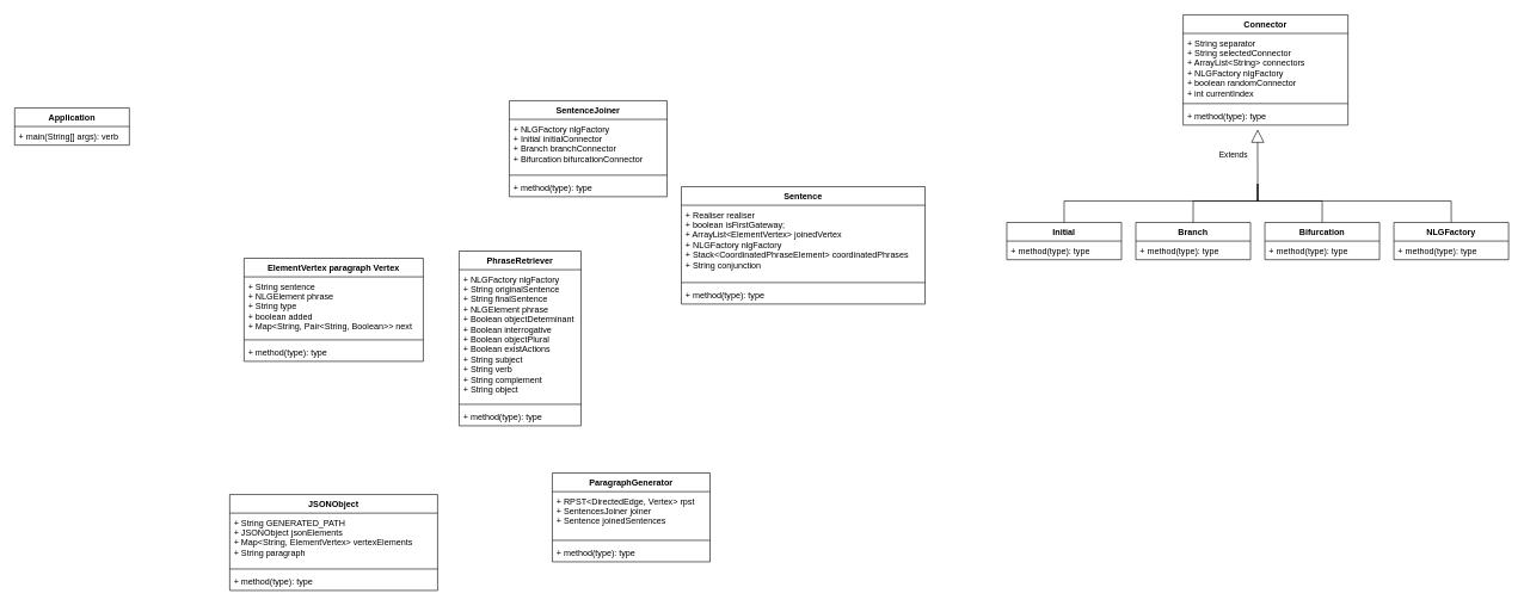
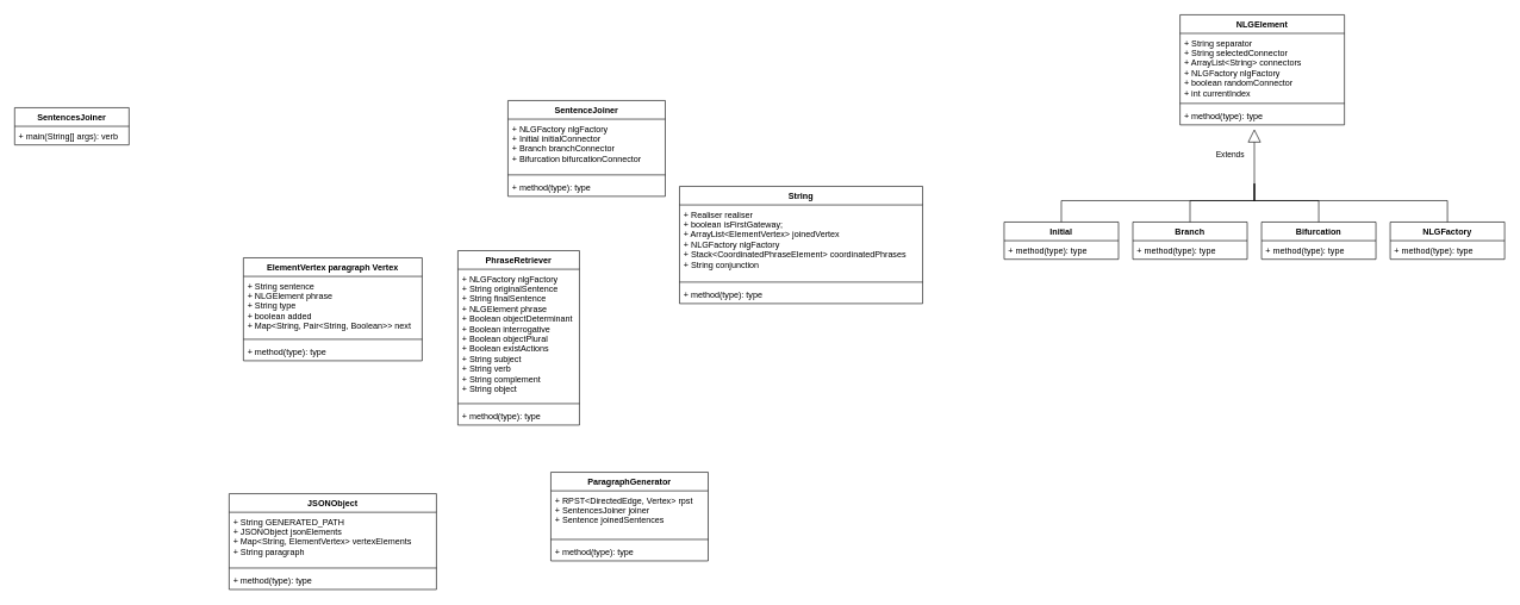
  <mxCell id="0" />
  <mxCell id="1" parent="0" />
- <mxCell id="2" value="Application" style="swimlane;fontStyle=1;align=center;verticalAlign=top;childLayout=stackLayout;horizontal=1;startSize=26;horizontalStack=0;resizeParent=1;resizeParentMax=0;resizeLast=0;collapsible=1;marginBottom=0;" vertex="1" parent="1"><mxGeometry x="20" y="150" width="160" height="52" as="geometry" /></mxCell>
+ <mxCell id="2" value="SentencesJoiner" style="swimlane;fontStyle=1;align=center;verticalAlign=top;childLayout=stackLayout;horizontal=1;startSize=26;horizontalStack=0;resizeParent=1;resizeParentMax=0;resizeLast=0;collapsible=1;marginBottom=0;" vertex="1" parent="1"><mxGeometry x="20" y="150" width="160" height="52" as="geometry" /></mxCell>
  <mxCell id="3" value="+ main(String[] args): verb" style="text;strokeColor=none;fillColor=none;align=left;verticalAlign=top;spacingLeft=4;spacingRight=4;overflow=hidden;rotatable=0;points=[[0,0.5],[1,0.5]];portConstraint=eastwest;" vertex="1" parent="2"><mxGeometry y="26" width="160" height="26" as="geometry" /></mxCell>
  <mxCell id="4" value="Bifurcation" style="swimlane;fontStyle=1;align=center;verticalAlign=top;childLayout=stackLayout;horizontal=1;startSize=26;horizontalStack=0;resizeParent=1;resizeParentMax=0;resizeLast=0;collapsible=1;marginBottom=0;" vertex="1" parent="1"><mxGeometry x="1764" y="310" width="160" height="52" as="geometry" /></mxCell>
  <mxCell id="5" value="+ method(type): type" style="text;strokeColor=none;fillColor=none;align=left;verticalAlign=top;spacingLeft=4;spacingRight=4;overflow=hidden;rotatable=0;points=[[0,0.5],[1,0.5]];portConstraint=eastwest;" vertex="1" parent="4"><mxGeometry y="26" width="160" height="26" as="geometry" /></mxCell>
  <mxCell id="6" value="Branch" style="swimlane;fontStyle=1;align=center;verticalAlign=top;childLayout=stackLayout;horizontal=1;startSize=26;horizontalStack=0;resizeParent=1;resizeParentMax=0;resizeLast=0;collapsible=1;marginBottom=0;" vertex="1" parent="1"><mxGeometry x="1584" y="310" width="160" height="52" as="geometry" /></mxCell>
  <mxCell id="7" value="+ method(type): type" style="text;strokeColor=none;fillColor=none;align=left;verticalAlign=top;spacingLeft=4;spacingRight=4;overflow=hidden;rotatable=0;points=[[0,0.5],[1,0.5]];portConstraint=eastwest;" vertex="1" parent="6"><mxGeometry y="26" width="160" height="26" as="geometry" /></mxCell>
  <mxCell id="8" value="NLGFactory" style="swimlane;fontStyle=1;align=center;verticalAlign=top;childLayout=stackLayout;horizontal=1;startSize=26;horizontalStack=0;resizeParent=1;resizeParentMax=0;resizeLast=0;collapsible=1;marginBottom=0;" vertex="1" parent="1"><mxGeometry x="1944" y="310" width="160" height="52" as="geometry" /></mxCell>
  <mxCell id="9" value="+ method(type): type" style="text;strokeColor=none;fillColor=none;align=left;verticalAlign=top;spacingLeft=4;spacingRight=4;overflow=hidden;rotatable=0;points=[[0,0.5],[1,0.5]];portConstraint=eastwest;" vertex="1" parent="8"><mxGeometry y="26" width="160" height="26" as="geometry" /></mxCell>
- <mxCell id="10" value="Connector" style="swimlane;fontStyle=1;align=center;verticalAlign=top;childLayout=stackLayout;horizontal=1;startSize=26;horizontalStack=0;resizeParent=1;resizeParentMax=0;resizeLast=0;collapsible=1;marginBottom=0;" vertex="1" parent="1"><mxGeometry x="1650" y="20" width="230" height="154" as="geometry" /></mxCell>
+ <mxCell id="10" value="NLGElement" style="swimlane;fontStyle=1;align=center;verticalAlign=top;childLayout=stackLayout;horizontal=1;startSize=26;horizontalStack=0;resizeParent=1;resizeParentMax=0;resizeLast=0;collapsible=1;marginBottom=0;" vertex="1" parent="1"><mxGeometry x="1650" y="20" width="230" height="154" as="geometry" /></mxCell>
  <mxCell id="11" value="+ String separator&#10;+ String selectedConnector&#10;+ ArrayList&lt;String&gt; connectors&#10;+ NLGFactory nlgFactory&#10;+ boolean randomConnector&#10;+ int currentIndex" style="text;strokeColor=none;fillColor=none;align=left;verticalAlign=top;spacingLeft=4;spacingRight=4;overflow=hidden;rotatable=0;points=[[0,0.5],[1,0.5]];portConstraint=eastwest;" vertex="1" parent="10"><mxGeometry y="26" width="230" height="94" as="geometry" /></mxCell>
  <mxCell id="12" value="" style="line;strokeWidth=1;fillColor=none;align=left;verticalAlign=middle;spacingTop=-1;spacingLeft=3;spacingRight=3;rotatable=0;labelPosition=right;points=[];portConstraint=eastwest;" vertex="1" parent="10"><mxGeometry y="120" width="230" height="8" as="geometry" /></mxCell>
  <mxCell id="13" value="+ method(type): type" style="text;strokeColor=none;fillColor=none;align=left;verticalAlign=top;spacingLeft=4;spacingRight=4;overflow=hidden;rotatable=0;points=[[0,0.5],[1,0.5]];portConstraint=eastwest;" vertex="1" parent="10"><mxGeometry y="128" width="230" height="26" as="geometry" /></mxCell>
  <mxCell id="14" value="ElementVertex paragraph Vertex" style="swimlane;fontStyle=1;align=center;verticalAlign=top;childLayout=stackLayout;horizontal=1;startSize=26;horizontalStack=0;resizeParent=1;resizeParentMax=0;resizeLast=0;collapsible=1;marginBottom=0;" vertex="1" parent="1"><mxGeometry x="340" y="360" width="250" height="144" as="geometry" /></mxCell>
  <mxCell id="15" value="+ String sentence&#10;+ NLGElement phrase&#10;+ String type&#10;+ boolean added&#10;+ Map&lt;String, Pair&lt;String, Boolean&gt;&gt; next" style="text;strokeColor=none;fillColor=none;align=left;verticalAlign=top;spacingLeft=4;spacingRight=4;overflow=hidden;rotatable=0;points=[[0,0.5],[1,0.5]];portConstraint=eastwest;" vertex="1" parent="14"><mxGeometry y="26" width="250" height="84" as="geometry" /></mxCell>
  <mxCell id="16" value="" style="line;strokeWidth=1;fillColor=none;align=left;verticalAlign=middle;spacingTop=-1;spacingLeft=3;spacingRight=3;rotatable=0;labelPosition=right;points=[];portConstraint=eastwest;" vertex="1" parent="14"><mxGeometry y="110" width="250" height="8" as="geometry" /></mxCell>
  <mxCell id="17" value="+ method(type): type" style="text;strokeColor=none;fillColor=none;align=left;verticalAlign=top;spacingLeft=4;spacingRight=4;overflow=hidden;rotatable=0;points=[[0,0.5],[1,0.5]];portConstraint=eastwest;" vertex="1" parent="14"><mxGeometry y="118" width="250" height="26" as="geometry" /></mxCell>
  <mxCell id="18" value="Initial" style="swimlane;fontStyle=1;align=center;verticalAlign=top;childLayout=stackLayout;horizontal=1;startSize=26;horizontalStack=0;resizeParent=1;resizeParentMax=0;resizeLast=0;collapsible=1;marginBottom=0;" vertex="1" parent="1"><mxGeometry x="1404" y="310" width="160" height="52" as="geometry" /></mxCell>
  <mxCell id="19" value="+ method(type): type" style="text;strokeColor=none;fillColor=none;align=left;verticalAlign=top;spacingLeft=4;spacingRight=4;overflow=hidden;rotatable=0;points=[[0,0.5],[1,0.5]];portConstraint=eastwest;" vertex="1" parent="18"><mxGeometry y="26" width="160" height="26" as="geometry" /></mxCell>
  <mxCell id="20" value="JSONObject" style="swimlane;fontStyle=1;align=center;verticalAlign=top;childLayout=stackLayout;horizontal=1;startSize=26;horizontalStack=0;resizeParent=1;resizeParentMax=0;resizeLast=0;collapsible=1;marginBottom=0;" vertex="1" parent="1"><mxGeometry x="320" y="690" width="290" height="134" as="geometry" /></mxCell>
  <mxCell id="21" value="+ String GENERATED_PATH&#10;+ JSONObject jsonElements&#10;+ Map&lt;String, ElementVertex&gt; vertexElements&#10;+ String paragraph" style="text;strokeColor=none;fillColor=none;align=left;verticalAlign=top;spacingLeft=4;spacingRight=4;overflow=hidden;rotatable=0;points=[[0,0.5],[1,0.5]];portConstraint=eastwest;" vertex="1" parent="20"><mxGeometry y="26" width="290" height="74" as="geometry" /></mxCell>
  <mxCell id="22" value="" style="line;strokeWidth=1;fillColor=none;align=left;verticalAlign=middle;spacingTop=-1;spacingLeft=3;spacingRight=3;rotatable=0;labelPosition=right;points=[];portConstraint=eastwest;" vertex="1" parent="20"><mxGeometry y="100" width="290" height="8" as="geometry" /></mxCell>
  <mxCell id="23" value="+ method(type): type" style="text;strokeColor=none;fillColor=none;align=left;verticalAlign=top;spacingLeft=4;spacingRight=4;overflow=hidden;rotatable=0;points=[[0,0.5],[1,0.5]];portConstraint=eastwest;" vertex="1" parent="20"><mxGeometry y="108" width="290" height="26" as="geometry" /></mxCell>
  <mxCell id="24" value="ParagraphGenerator" style="swimlane;fontStyle=1;align=center;verticalAlign=top;childLayout=stackLayout;horizontal=1;startSize=26;horizontalStack=0;resizeParent=1;resizeParentMax=0;resizeLast=0;collapsible=1;marginBottom=0;" vertex="1" parent="1"><mxGeometry x="770" y="660" width="220" height="124" as="geometry" /></mxCell>
  <mxCell id="25" value="+ RPST&lt;DirectedEdge, Vertex&gt; rpst&#10;+ SentencesJoiner joiner&#10;+ Sentence joinedSentences" style="text;strokeColor=none;fillColor=none;align=left;verticalAlign=top;spacingLeft=4;spacingRight=4;overflow=hidden;rotatable=0;points=[[0,0.5],[1,0.5]];portConstraint=eastwest;" vertex="1" parent="24"><mxGeometry y="26" width="220" height="64" as="geometry" /></mxCell>
  <mxCell id="26" value="" style="line;strokeWidth=1;fillColor=none;align=left;verticalAlign=middle;spacingTop=-1;spacingLeft=3;spacingRight=3;rotatable=0;labelPosition=right;points=[];portConstraint=eastwest;" vertex="1" parent="24"><mxGeometry y="90" width="220" height="8" as="geometry" /></mxCell>
  <mxCell id="27" value="+ method(type): type" style="text;strokeColor=none;fillColor=none;align=left;verticalAlign=top;spacingLeft=4;spacingRight=4;overflow=hidden;rotatable=0;points=[[0,0.5],[1,0.5]];portConstraint=eastwest;" vertex="1" parent="24"><mxGeometry y="98" width="220" height="26" as="geometry" /></mxCell>
  <mxCell id="28" value="PhraseRetriever" style="swimlane;fontStyle=1;align=center;verticalAlign=top;childLayout=stackLayout;horizontal=1;startSize=26;horizontalStack=0;resizeParent=1;resizeParentMax=0;resizeLast=0;collapsible=1;marginBottom=0;" vertex="1" parent="1"><mxGeometry x="640" y="350" width="170" height="244" as="geometry" /></mxCell>
  <mxCell id="29" value="+ NLGFactory nlgFactory&#10;+ String originalSentence&#10;+ String finalSentence&#10;+ NLGElement phrase&#10;+ Boolean objectDeterminant&#10;+ Boolean interrogative&#10;+ Boolean objectPlural&#10;+ Boolean existActions&#10;+ String subject&#10;+ String verb&#10;+ String complement&#10;+ String object" style="text;strokeColor=none;fillColor=none;align=left;verticalAlign=top;spacingLeft=4;spacingRight=4;overflow=hidden;rotatable=0;points=[[0,0.5],[1,0.5]];portConstraint=eastwest;" vertex="1" parent="28"><mxGeometry y="26" width="170" height="184" as="geometry" /></mxCell>
  <mxCell id="30" value="" style="line;strokeWidth=1;fillColor=none;align=left;verticalAlign=middle;spacingTop=-1;spacingLeft=3;spacingRight=3;rotatable=0;labelPosition=right;points=[];portConstraint=eastwest;" vertex="1" parent="28"><mxGeometry y="210" width="170" height="8" as="geometry" /></mxCell>
  <mxCell id="31" value="+ method(type): type" style="text;strokeColor=none;fillColor=none;align=left;verticalAlign=top;spacingLeft=4;spacingRight=4;overflow=hidden;rotatable=0;points=[[0,0.5],[1,0.5]];portConstraint=eastwest;" vertex="1" parent="28"><mxGeometry y="218" width="170" height="26" as="geometry" /></mxCell>
- <mxCell id="32" value="Sentence" style="swimlane;fontStyle=1;align=center;verticalAlign=top;childLayout=stackLayout;horizontal=1;startSize=26;horizontalStack=0;resizeParent=1;resizeParentMax=0;resizeLast=0;collapsible=1;marginBottom=0;" vertex="1" parent="1"><mxGeometry x="950" y="260" width="340" height="164" as="geometry" /></mxCell>
+ <mxCell id="32" value="String" style="swimlane;fontStyle=1;align=center;verticalAlign=top;childLayout=stackLayout;horizontal=1;startSize=26;horizontalStack=0;resizeParent=1;resizeParentMax=0;resizeLast=0;collapsible=1;marginBottom=0;" vertex="1" parent="1"><mxGeometry x="950" y="260" width="340" height="164" as="geometry" /></mxCell>
  <mxCell id="33" value="+ Realiser realiser&#10;+ boolean isFirstGateway;&#10;+ ArrayList&lt;ElementVertex&gt; joinedVertex&#10;+ NLGFactory nlgFactory &#10;+ Stack&lt;CoordinatedPhraseElement&gt; coordinatedPhrases &#10;+ String conjunction" style="text;strokeColor=none;fillColor=none;align=left;verticalAlign=top;spacingLeft=4;spacingRight=4;overflow=hidden;rotatable=0;points=[[0,0.5],[1,0.5]];portConstraint=eastwest;" vertex="1" parent="32"><mxGeometry y="26" width="340" height="104" as="geometry" /></mxCell>
  <mxCell id="34" value="" style="line;strokeWidth=1;fillColor=none;align=left;verticalAlign=middle;spacingTop=-1;spacingLeft=3;spacingRight=3;rotatable=0;labelPosition=right;points=[];portConstraint=eastwest;" vertex="1" parent="32"><mxGeometry y="130" width="340" height="8" as="geometry" /></mxCell>
  <mxCell id="35" value="+ method(type): type" style="text;strokeColor=none;fillColor=none;align=left;verticalAlign=top;spacingLeft=4;spacingRight=4;overflow=hidden;rotatable=0;points=[[0,0.5],[1,0.5]];portConstraint=eastwest;" vertex="1" parent="32"><mxGeometry y="138" width="340" height="26" as="geometry" /></mxCell>
  <mxCell id="36" value="SentenceJoiner" style="swimlane;fontStyle=1;align=center;verticalAlign=top;childLayout=stackLayout;horizontal=1;startSize=26;horizontalStack=0;resizeParent=1;resizeParentMax=0;resizeLast=0;collapsible=1;marginBottom=0;" vertex="1" parent="1"><mxGeometry x="710" y="140" width="220" height="134" as="geometry" /></mxCell>
  <mxCell id="37" value="+ NLGFactory nlgFactory&#10;+ Initial initialConnector &#10;+ Branch branchConnector&#10;+ Bifurcation bifurcationConnector" style="text;strokeColor=none;fillColor=none;align=left;verticalAlign=top;spacingLeft=4;spacingRight=4;overflow=hidden;rotatable=0;points=[[0,0.5],[1,0.5]];portConstraint=eastwest;" vertex="1" parent="36"><mxGeometry y="26" width="220" height="74" as="geometry" /></mxCell>
  <mxCell id="38" value="" style="line;strokeWidth=1;fillColor=none;align=left;verticalAlign=middle;spacingTop=-1;spacingLeft=3;spacingRight=3;rotatable=0;labelPosition=right;points=[];portConstraint=eastwest;" vertex="1" parent="36"><mxGeometry y="100" width="220" height="8" as="geometry" /></mxCell>
  <mxCell id="39" value="+ method(type): type" style="text;strokeColor=none;fillColor=none;align=left;verticalAlign=top;spacingLeft=4;spacingRight=4;overflow=hidden;rotatable=0;points=[[0,0.5],[1,0.5]];portConstraint=eastwest;" vertex="1" parent="36"><mxGeometry y="108" width="220" height="26" as="geometry" /></mxCell>
  <mxCell id="40" value="" style="endArrow=none;endSize=16;endFill=0;html=1;rounded=0;entryX=0.5;entryY=1;entryDx=0;entryDy=0;exitX=0.5;exitY=0;exitDx=0;exitDy=0;edgeStyle=orthogonalEdgeStyle;" edge="1" parent="1" source="8"><mxGeometry x="0.868" y="144" width="160" relative="1" as="geometry"><mxPoint x="2024" y="500" as="sourcePoint" /><mxPoint x="1754" y="256" as="targetPoint" /><Array as="points"><mxPoint x="2024" y="280" /><mxPoint x="1754" y="280" /></Array><mxPoint as="offset" /></mxGeometry></mxCell>
  <mxCell id="41" value="" style="endArrow=none;endSize=16;endFill=0;html=1;rounded=0;entryX=0.5;entryY=1;entryDx=0;entryDy=0;exitX=0.5;exitY=0;exitDx=0;exitDy=0;edgeStyle=orthogonalEdgeStyle;" edge="1" parent="1" source="6"><mxGeometry x="0.829" y="34" width="160" relative="1" as="geometry"><mxPoint x="1484" y="500" as="sourcePoint" /><mxPoint x="1754" y="256" as="targetPoint" /><Array as="points"><mxPoint x="1664" y="280" /><mxPoint x="1754" y="280" /></Array><mxPoint as="offset" /></mxGeometry></mxCell>
  <mxCell id="42" value="Extends" style="endArrow=block;endSize=16;endFill=0;html=1;rounded=0;entryX=0.452;entryY=1.231;entryDx=0;entryDy=0;edgeStyle=orthogonalEdgeStyle;exitX=0.5;exitY=0;exitDx=0;exitDy=0;entryPerimeter=0;" edge="1" parent="1" source="4" target="13"><mxGeometry x="0.682" y="34" width="160" relative="1" as="geometry"><mxPoint x="1900" y="430" as="sourcePoint" /><mxPoint x="1754" y="256" as="targetPoint" /><Array as="points"><mxPoint x="1844" y="280" /><mxPoint x="1754" y="280" /></Array><mxPoint as="offset" /></mxGeometry></mxCell>
  <mxCell id="43" value="" style="endArrow=none;endSize=16;endFill=0;html=1;rounded=0;entryX=0.5;entryY=1;entryDx=0;entryDy=0;exitX=0.5;exitY=0;exitDx=0;exitDy=0;edgeStyle=orthogonalEdgeStyle;" edge="1" parent="1" source="18"><mxGeometry x="0.868" y="144" width="160" relative="1" as="geometry"><mxPoint x="1484" y="380" as="sourcePoint" /><mxPoint x="1754" y="256" as="targetPoint" /><Array as="points"><mxPoint x="1484" y="280" /><mxPoint x="1754" y="280" /></Array><mxPoint as="offset" /></mxGeometry></mxCell>
